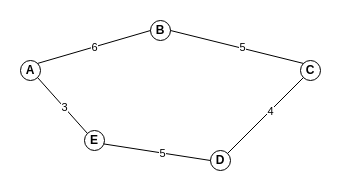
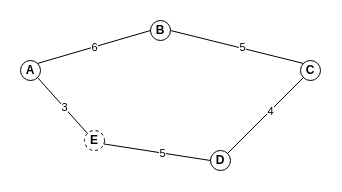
  <mxCell id="0" />
  <mxCell id="1" parent="0" />
  <mxCell id="2" value="&lt;b&gt;A&lt;/b&gt;" style="ellipse;whiteSpace=wrap;html=1;aspect=fixed;" vertex="1" parent="1"><mxGeometry x="20" y="60" width="20" height="20" as="geometry" /></mxCell>
  <mxCell id="3" value="&lt;b&gt;B&lt;/b&gt;" style="ellipse;whiteSpace=wrap;html=1;aspect=fixed;align=center;" vertex="1" parent="1"><mxGeometry x="150" y="20" width="20" height="20" as="geometry" /></mxCell>
  <mxCell id="4" value="&lt;b&gt;D&lt;/b&gt;" style="ellipse;whiteSpace=wrap;html=1;aspect=fixed;" vertex="1" parent="1"><mxGeometry x="210" y="150" width="20" height="20" as="geometry" /></mxCell>
- <mxCell id="5" value="&lt;b&gt;E&lt;/b&gt;" style="ellipse;whiteSpace=wrap;html=1;aspect=fixed;" vertex="1" parent="1"><mxGeometry x="84" y="130" width="20" height="20" as="geometry" /></mxCell>
+ <mxCell id="5" value="&lt;b&gt;E&lt;/b&gt;" style="ellipse;whiteSpace=wrap;html=1;aspect=fixed;dashed=1;" vertex="1" parent="1"><mxGeometry x="84" y="130" width="20" height="20" as="geometry" /></mxCell>
  <mxCell id="6" value="&lt;b&gt;C&lt;/b&gt;" style="ellipse;whiteSpace=wrap;html=1;aspect=fixed;" vertex="1" parent="1"><mxGeometry x="300" y="60" width="20" height="20" as="geometry" /></mxCell>
  <mxCell id="7" value="" style="endArrow=none;html=1;rounded=0;entryX=0;entryY=1;entryDx=0;entryDy=0;exitX=1;exitY=0;exitDx=0;exitDy=0;" edge="1" parent="1" source="4" target="6"><mxGeometry width="50" height="50" relative="1" as="geometry"><mxPoint x="270" y="160" as="sourcePoint" /><mxPoint x="320" y="110" as="targetPoint" /></mxGeometry></mxCell>
  <mxCell id="8" value="4" style="edgeLabel;html=1;align=center;verticalAlign=middle;resizable=0;points=[];" vertex="1" connectable="0" parent="7"><mxGeometry x="0.231" relative="1" as="geometry"><mxPoint x="-4" y="4" as="offset" /></mxGeometry></mxCell>
  <mxCell id="9" value="" style="endArrow=none;html=1;rounded=0;entryX=0;entryY=0;entryDx=0;entryDy=0;exitX=1;exitY=0.5;exitDx=0;exitDy=0;" edge="1" parent="1" source="3" target="6"><mxGeometry width="50" height="50" relative="1" as="geometry"><mxPoint x="247" y="173" as="sourcePoint" /><mxPoint x="323" y="97" as="targetPoint" /></mxGeometry></mxCell>
  <mxCell id="10" value="5" style="edgeLabel;html=1;align=center;verticalAlign=middle;resizable=0;points=[];" vertex="1" connectable="0" parent="9"><mxGeometry x="0.209" y="-1" relative="1" as="geometry"><mxPoint x="-9" y="-4" as="offset" /></mxGeometry></mxCell>
  <mxCell id="11" value="" style="endArrow=none;html=1;rounded=0;entryX=1;entryY=1;entryDx=0;entryDy=0;exitX=0;exitY=0;exitDx=0;exitDy=0;" edge="1" parent="1" source="5" target="2"><mxGeometry width="50" height="50" relative="1" as="geometry"><mxPoint x="120" y="180" as="sourcePoint" /><mxPoint x="170" y="130" as="targetPoint" /></mxGeometry></mxCell>
  <mxCell id="12" value="3" style="edgeLabel;html=1;align=center;verticalAlign=middle;resizable=0;points=[];" vertex="1" connectable="0" parent="11"><mxGeometry x="-0.065" relative="1" as="geometry"><mxPoint as="offset" /></mxGeometry></mxCell>
  <mxCell id="13" value="" style="endArrow=none;html=1;rounded=0;entryX=0;entryY=0.5;entryDx=0;entryDy=0;exitX=0.95;exitY=0.67;exitDx=0;exitDy=0;exitPerimeter=0;" edge="1" parent="1" source="5" target="4"><mxGeometry width="50" height="50" relative="1" as="geometry"><mxPoint x="120" y="180" as="sourcePoint" /><mxPoint x="170" y="130" as="targetPoint" /></mxGeometry></mxCell>
  <mxCell id="14" value="5" style="edgeLabel;html=1;align=center;verticalAlign=middle;resizable=0;points=[];" vertex="1" connectable="0" parent="13"><mxGeometry x="0.093" relative="1" as="geometry"><mxPoint as="offset" /></mxGeometry></mxCell>
  <mxCell id="15" value="" style="endArrow=none;html=1;rounded=0;entryX=0;entryY=0.5;entryDx=0;entryDy=0;exitX=1;exitY=0;exitDx=0;exitDy=0;" edge="1" parent="1" source="2" target="3"><mxGeometry width="50" height="50" relative="1" as="geometry"><mxPoint x="120" y="180" as="sourcePoint" /><mxPoint x="170" y="130" as="targetPoint" /></mxGeometry></mxCell>
  <mxCell id="16" value="6" style="edgeLabel;html=1;align=center;verticalAlign=middle;resizable=0;points=[];" vertex="1" connectable="0" parent="15"><mxGeometry x="0.006" relative="1" as="geometry"><mxPoint as="offset" /></mxGeometry></mxCell>
